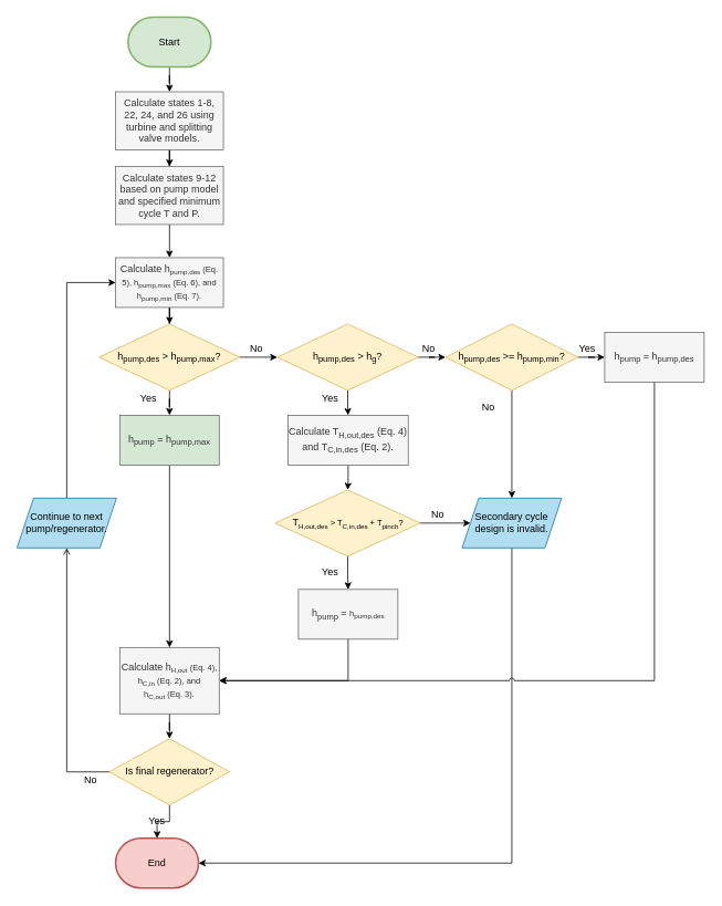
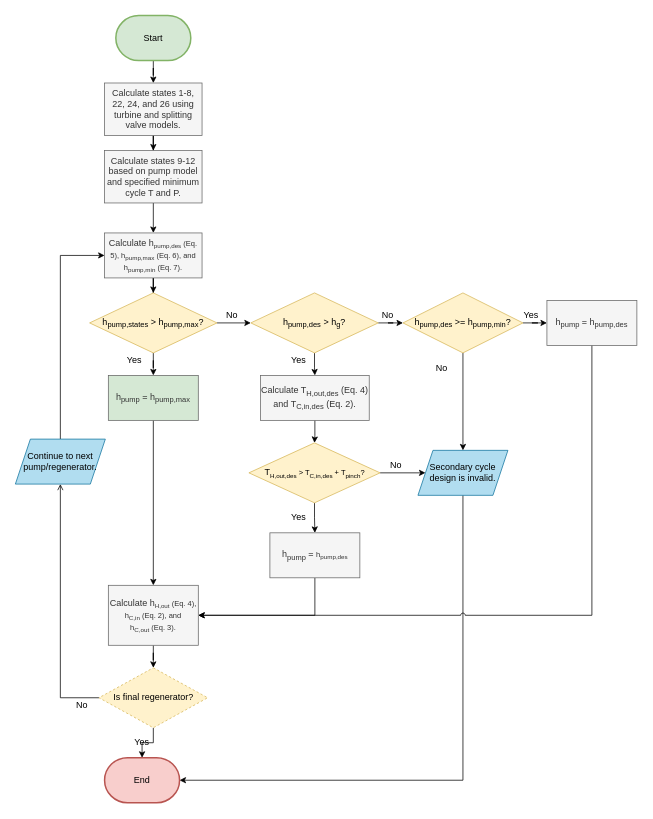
  <mxCell id="0" />
  <mxCell id="1" parent="0" />
  <mxCell id="2" value="" style="edgeStyle=orthogonalEdgeStyle;rounded=0;orthogonalLoop=1;jettySize=auto;html=1;" edge="1" parent="1" source="3" target="5"><mxGeometry relative="1" as="geometry" /></mxCell>
  <mxCell id="3" value="Calculate states 1-8, 22, 24, and 26 using turbine and splitting valve models." style="rounded=0;whiteSpace=wrap;html=1;fillColor=#f5f5f5;strokeColor=#666666;fontColor=#333333;" vertex="1" parent="1"><mxGeometry x="139" y="110" width="130" height="70" as="geometry" /></mxCell>
  <mxCell id="4" value="" style="edgeStyle=orthogonalEdgeStyle;rounded=0;orthogonalLoop=1;jettySize=auto;html=1;" edge="1" parent="1" source="5" target="7"><mxGeometry relative="1" as="geometry" /></mxCell>
  <mxCell id="5" value="Calculate states 9-12 based on pump model and specified minimum cycle T and P." style="rounded=0;whiteSpace=wrap;html=1;fillColor=#f5f5f5;strokeColor=#666666;fontColor=#333333;" vertex="1" parent="1"><mxGeometry x="139" y="200" width="130" height="70" as="geometry" /></mxCell>
  <mxCell id="6" value="" style="edgeStyle=orthogonalEdgeStyle;rounded=0;orthogonalLoop=1;jettySize=auto;html=1;" edge="1" parent="1" source="7" target="10"><mxGeometry relative="1" as="geometry" /></mxCell>
  <mxCell id="7" value="Calculate h&lt;span style=&quot;font-size: 10px&quot;&gt;&lt;sub&gt;pump,des&lt;/sub&gt;&amp;nbsp;(Eq. 5), h&lt;sub&gt;pump,max&lt;/sub&gt;&amp;nbsp;(Eq. 6), and h&lt;sub&gt;pump,min&lt;/sub&gt;&amp;nbsp;(Eq. 7).&lt;br&gt;&lt;/span&gt;" style="rounded=0;whiteSpace=wrap;html=1;fillColor=#f5f5f5;strokeColor=#666666;fontColor=#333333;" vertex="1" parent="1"><mxGeometry x="139" y="310" width="130" height="60" as="geometry" /></mxCell>
  <mxCell id="8" value="" style="edgeStyle=orthogonalEdgeStyle;rounded=0;orthogonalLoop=1;jettySize=auto;html=1;" edge="1" parent="1" source="10" target="15"><mxGeometry relative="1" as="geometry" /></mxCell>
  <mxCell id="9" value="" style="edgeStyle=orthogonalEdgeStyle;rounded=0;orthogonalLoop=1;jettySize=auto;html=1;" edge="1" parent="1" source="10" target="12"><mxGeometry relative="1" as="geometry" /></mxCell>
- <mxCell id="10" value="h&lt;sub&gt;pump,des&lt;/sub&gt;&amp;nbsp;&amp;gt; h&lt;sub&gt;pump,max&lt;/sub&gt;?" style="rhombus;whiteSpace=wrap;html=1;fillColor=#fff2cc;strokeColor=#d6b656;" vertex="1" parent="1"><mxGeometry x="119" y="390" width="170" height="80" as="geometry" /></mxCell>
+ <mxCell id="10" value="h&lt;sub&gt;pump,states&lt;/sub&gt;&amp;nbsp;&amp;gt; h&lt;sub&gt;pump,max&lt;/sub&gt;?" style="rhombus;whiteSpace=wrap;html=1;fillColor=#fff2cc;strokeColor=#d6b656;" vertex="1" parent="1"><mxGeometry x="119" y="390" width="170" height="80" as="geometry" /></mxCell>
  <mxCell id="11" style="edgeStyle=orthogonalEdgeStyle;rounded=0;jumpStyle=arc;orthogonalLoop=1;jettySize=auto;html=1;exitX=0.5;exitY=1;exitDx=0;exitDy=0;entryX=0.5;entryY=0;entryDx=0;entryDy=0;" edge="1" parent="1" source="12" target="31"><mxGeometry relative="1" as="geometry" /></mxCell>
  <mxCell id="12" value="h&lt;sub&gt;pump&lt;/sub&gt;&amp;nbsp;= h&lt;sub&gt;pump,max&lt;/sub&gt;" style="rounded=0;whiteSpace=wrap;html=1;fillColor=#d5e8d4;strokeColor=#666666;fontColor=#333333;" vertex="1" parent="1"><mxGeometry x="144" y="500" width="120" height="60" as="geometry" /></mxCell>
  <mxCell id="13" value="" style="edgeStyle=orthogonalEdgeStyle;rounded=0;orthogonalLoop=1;jettySize=auto;html=1;" edge="1" parent="1" source="15" target="29"><mxGeometry relative="1" as="geometry" /></mxCell>
  <mxCell id="14" value="" style="edgeStyle=orthogonalEdgeStyle;rounded=0;orthogonalLoop=1;jettySize=auto;html=1;" edge="1" parent="1" source="15" target="17"><mxGeometry relative="1" as="geometry" /></mxCell>
  <mxCell id="15" value="h&lt;sub&gt;pump,des&lt;/sub&gt;&amp;nbsp;&amp;gt; h&lt;sub&gt;g&lt;/sub&gt;?" style="rhombus;whiteSpace=wrap;html=1;fillColor=#fff2cc;strokeColor=#d6b656;" vertex="1" parent="1"><mxGeometry x="334" y="390" width="170" height="80" as="geometry" /></mxCell>
  <mxCell id="16" value="" style="edgeStyle=orthogonalEdgeStyle;rounded=0;orthogonalLoop=1;jettySize=auto;html=1;" edge="1" parent="1" source="17" target="20"><mxGeometry relative="1" as="geometry" /></mxCell>
  <mxCell id="17" value="Calculate T&lt;sub&gt;H,out,des&lt;/sub&gt;&amp;nbsp;(Eq. 4) and T&lt;sub&gt;C,in,des&lt;/sub&gt;&amp;nbsp;(Eq. 2)." style="rounded=0;whiteSpace=wrap;html=1;fillColor=#f5f5f5;strokeColor=#666666;fontColor=#333333;" vertex="1" parent="1"><mxGeometry x="347" y="500" width="145" height="60" as="geometry" /></mxCell>
  <mxCell id="18" value="" style="edgeStyle=orthogonalEdgeStyle;rounded=0;orthogonalLoop=1;jettySize=auto;html=1;" edge="1" parent="1" source="20" target="22"><mxGeometry relative="1" as="geometry" /></mxCell>
  <mxCell id="19" value="" style="edgeStyle=orthogonalEdgeStyle;rounded=0;orthogonalLoop=1;jettySize=auto;html=1;" edge="1" parent="1" source="20" target="24"><mxGeometry relative="1" as="geometry" /></mxCell>
  <mxCell id="20" value="T&lt;span style=&quot;font-size: 10px&quot;&gt;&lt;sub&gt;H,out,des&lt;/sub&gt;&amp;nbsp;&amp;gt; T&lt;sub&gt;C,in,des&lt;/sub&gt;&amp;nbsp;+ T&lt;sub&gt;pinch&lt;/sub&gt;?&lt;/span&gt;" style="rhombus;whiteSpace=wrap;html=1;fillColor=#fff2cc;strokeColor=#d6b656;" vertex="1" parent="1"><mxGeometry x="331.5" y="590" width="175" height="80" as="geometry" /></mxCell>
  <mxCell id="21" style="edgeStyle=orthogonalEdgeStyle;rounded=0;jumpStyle=arc;orthogonalLoop=1;jettySize=auto;html=1;exitX=0.5;exitY=1;exitDx=0;exitDy=0;entryX=1;entryY=0.5;entryDx=0;entryDy=0;entryPerimeter=0;" edge="1" parent="1" source="22" target="47"><mxGeometry relative="1" as="geometry" /></mxCell>
  <mxCell id="22" value="Secondary cycle design is invalid." style="shape=parallelogram;perimeter=parallelogramPerimeter;whiteSpace=wrap;html=1;fixedSize=1;fillColor=#b1ddf0;strokeColor=#10739e;" vertex="1" parent="1"><mxGeometry x="557" y="600" width="120" height="60" as="geometry" /></mxCell>
  <mxCell id="23" style="edgeStyle=orthogonalEdgeStyle;rounded=0;orthogonalLoop=1;jettySize=auto;html=1;exitX=0.5;exitY=1;exitDx=0;exitDy=0;entryX=1;entryY=0.5;entryDx=0;entryDy=0;" edge="1" parent="1" source="24" target="31"><mxGeometry relative="1" as="geometry" /></mxCell>
  <mxCell id="24" value="h&lt;sub&gt;pump&lt;/sub&gt;&amp;nbsp;= &lt;span style=&quot;font-size: 10px&quot;&gt;h&lt;sub&gt;pump,des&lt;/sub&gt;&lt;/span&gt;" style="rounded=0;whiteSpace=wrap;html=1;fillColor=#f5f5f5;strokeColor=#666666;fontColor=#333333;" vertex="1" parent="1"><mxGeometry x="359.5" y="710" width="120" height="60" as="geometry" /></mxCell>
  <mxCell id="25" style="edgeStyle=orthogonalEdgeStyle;rounded=0;orthogonalLoop=1;jettySize=auto;html=1;exitX=0.5;exitY=1;exitDx=0;exitDy=0;entryX=1;entryY=0.5;entryDx=0;entryDy=0;jumpStyle=arc;" edge="1" parent="1" source="26" target="31"><mxGeometry relative="1" as="geometry" /></mxCell>
  <mxCell id="26" value="h&lt;sub&gt;pump&lt;/sub&gt;&amp;nbsp;= h&lt;sub&gt;pump,des&lt;/sub&gt;" style="rounded=0;whiteSpace=wrap;html=1;fillColor=#f5f5f5;strokeColor=#666666;fontColor=#333333;" vertex="1" parent="1"><mxGeometry x="729" y="400" width="120" height="60" as="geometry" /></mxCell>
  <mxCell id="27" value="" style="edgeStyle=orthogonalEdgeStyle;rounded=0;orthogonalLoop=1;jettySize=auto;html=1;" edge="1" parent="1" source="29" target="26"><mxGeometry relative="1" as="geometry" /></mxCell>
  <mxCell id="28" value="" style="edgeStyle=orthogonalEdgeStyle;rounded=0;orthogonalLoop=1;jettySize=auto;html=1;" edge="1" parent="1" source="29" target="22"><mxGeometry relative="1" as="geometry" /></mxCell>
  <mxCell id="29" value="&lt;span&gt;h&lt;/span&gt;&lt;sub&gt;pump,des&lt;/sub&gt;&lt;span&gt;&amp;nbsp;&amp;gt;= h&lt;/span&gt;&lt;sub&gt;pump,min&lt;/sub&gt;&lt;span&gt;?&lt;/span&gt;" style="rhombus;whiteSpace=wrap;html=1;fillColor=#fff2cc;strokeColor=#d6b656;" vertex="1" parent="1"><mxGeometry x="537" y="390" width="160" height="80" as="geometry" /></mxCell>
  <mxCell id="30" value="" style="edgeStyle=orthogonalEdgeStyle;rounded=0;orthogonalLoop=1;jettySize=auto;html=1;" edge="1" parent="1" source="31" target="34"><mxGeometry relative="1" as="geometry" /></mxCell>
  <mxCell id="31" value="Calculate h&lt;span style=&quot;font-size: 10px&quot;&gt;&lt;sub&gt;H,out&lt;/sub&gt;&amp;nbsp;(Eq. 4), h&lt;sub&gt;C,in&lt;/sub&gt;&amp;nbsp;(Eq. 2), and h&lt;sub&gt;C,out&lt;/sub&gt;&amp;nbsp;(Eq. 3).&lt;/span&gt;" style="rounded=0;whiteSpace=wrap;html=1;fillColor=#f5f5f5;strokeColor=#666666;fontColor=#333333;" vertex="1" parent="1"><mxGeometry x="144" y="780" width="120" height="80" as="geometry" /></mxCell>
  <mxCell id="32" value="" style="edgeStyle=orthogonalEdgeStyle;rounded=0;jumpStyle=arc;orthogonalLoop=1;jettySize=auto;html=1;" edge="1" parent="1" source="34" target="47"><mxGeometry relative="1" as="geometry" /></mxCell>
  <mxCell id="33" style="edgeStyle=orthogonalEdgeStyle;rounded=0;jumpStyle=arc;orthogonalLoop=1;jettySize=auto;html=1;exitX=0;exitY=0.5;exitDx=0;exitDy=0;entryX=0.5;entryY=1;entryDx=0;entryDy=0;endArrow=open;" edge="1" parent="1" source="34" target="50"><mxGeometry relative="1" as="geometry" /></mxCell>
- <mxCell id="34" value="Is final regenerator?" style="rhombus;whiteSpace=wrap;html=1;fillColor=#fff2cc;strokeColor=#d6b656;" vertex="1" parent="1"><mxGeometry x="131.5" y="890" width="145" height="80" as="geometry" /></mxCell>
+ <mxCell id="34" value="Is final regenerator?" style="rhombus;whiteSpace=wrap;html=1;fillColor=#fff2cc;strokeColor=#d6b656;dashed=1;" vertex="1" parent="1"><mxGeometry x="131.5" y="890" width="145" height="80" as="geometry" /></mxCell>
  <mxCell id="35" value="Yes" style="text;html=1;strokeColor=none;fillColor=none;align=center;verticalAlign=middle;whiteSpace=wrap;rounded=0;" vertex="1" parent="1"><mxGeometry x="159" y="470" width="40" height="20" as="geometry" /></mxCell>
  <mxCell id="36" value="Yes" style="text;html=1;strokeColor=none;fillColor=none;align=center;verticalAlign=middle;whiteSpace=wrap;rounded=0;" vertex="1" parent="1"><mxGeometry x="378" y="470" width="40" height="20" as="geometry" /></mxCell>
  <mxCell id="37" value="Yes" style="text;html=1;strokeColor=none;fillColor=none;align=center;verticalAlign=middle;whiteSpace=wrap;rounded=0;" vertex="1" parent="1"><mxGeometry x="688" y="410" width="40" height="20" as="geometry" /></mxCell>
  <mxCell id="38" value="No" style="text;html=1;strokeColor=none;fillColor=none;align=center;verticalAlign=middle;whiteSpace=wrap;rounded=0;" vertex="1" parent="1"><mxGeometry x="289" y="410" width="40" height="20" as="geometry" /></mxCell>
  <mxCell id="39" value="No" style="text;html=1;strokeColor=none;fillColor=none;align=center;verticalAlign=middle;whiteSpace=wrap;rounded=0;" vertex="1" parent="1"><mxGeometry x="497" y="410" width="40" height="20" as="geometry" /></mxCell>
  <mxCell id="40" value="No" style="text;html=1;strokeColor=none;fillColor=none;align=center;verticalAlign=middle;whiteSpace=wrap;rounded=0;" vertex="1" parent="1"><mxGeometry x="569" y="480" width="40" height="20" as="geometry" /></mxCell>
  <mxCell id="41" value="Yes" style="text;html=1;strokeColor=none;fillColor=none;align=center;verticalAlign=middle;whiteSpace=wrap;rounded=0;" vertex="1" parent="1"><mxGeometry x="378" y="680" width="40" height="20" as="geometry" /></mxCell>
  <mxCell id="42" value="No" style="text;html=1;strokeColor=none;fillColor=none;align=center;verticalAlign=middle;whiteSpace=wrap;rounded=0;" vertex="1" parent="1"><mxGeometry x="508" y="610" width="40" height="20" as="geometry" /></mxCell>
  <mxCell id="43" value="Yes" style="text;html=1;strokeColor=none;fillColor=none;align=center;verticalAlign=middle;whiteSpace=wrap;rounded=0;" vertex="1" parent="1"><mxGeometry x="169" y="980" width="40" height="20" as="geometry" /></mxCell>
  <mxCell id="44" value="No" style="text;html=1;strokeColor=none;fillColor=none;align=center;verticalAlign=middle;whiteSpace=wrap;rounded=0;" vertex="1" parent="1"><mxGeometry x="89" y="930" width="40" height="20" as="geometry" /></mxCell>
  <mxCell id="45" value="" style="edgeStyle=orthogonalEdgeStyle;rounded=0;jumpStyle=arc;orthogonalLoop=1;jettySize=auto;html=1;" edge="1" parent="1" source="46" target="3"><mxGeometry relative="1" as="geometry" /></mxCell>
  <mxCell id="46" value="Start" style="strokeWidth=2;html=1;shape=mxgraph.flowchart.terminator;whiteSpace=wrap;fillColor=#d5e8d4;strokeColor=#82b366;" vertex="1" parent="1"><mxGeometry x="154" y="20" width="100" height="60" as="geometry" /></mxCell>
  <mxCell id="47" value="End" style="strokeWidth=2;html=1;shape=mxgraph.flowchart.terminator;whiteSpace=wrap;fillColor=#f8cecc;strokeColor=#b85450;" vertex="1" parent="1"><mxGeometry x="139" y="1010" width="100" height="60" as="geometry" /></mxCell>
  <mxCell id="48" style="edgeStyle=orthogonalEdgeStyle;rounded=0;jumpStyle=arc;orthogonalLoop=1;jettySize=auto;html=1;exitX=0.5;exitY=1;exitDx=0;exitDy=0;" edge="1" parent="1" source="43" target="43"><mxGeometry relative="1" as="geometry" /></mxCell>
  <mxCell id="49" style="edgeStyle=orthogonalEdgeStyle;rounded=0;jumpStyle=arc;orthogonalLoop=1;jettySize=auto;html=1;exitX=0.5;exitY=0;exitDx=0;exitDy=0;entryX=0;entryY=0.5;entryDx=0;entryDy=0;" edge="1" parent="1" source="50" target="7"><mxGeometry relative="1" as="geometry" /></mxCell>
- <mxCell id="50" value="Continue to next pump/regenerator." style="shape=parallelogram;perimeter=parallelogramPerimeter;whiteSpace=wrap;html=1;fixedSize=1;fillColor=#b1ddf0;strokeColor=#10739e;" vertex="1" parent="1"><mxGeometry x="20" y="600" width="120" height="60" as="geometry" /></mxCell>
+ <mxCell id="50" value="Continue to next pump/regenerator." style="shape=parallelogram;perimeter=parallelogramPerimeter;whiteSpace=wrap;html=1;fixedSize=1;fillColor=#b1ddf0;strokeColor=#10739e;" vertex="1" parent="1"><mxGeometry x="20" y="585" width="120" height="60" as="geometry" /></mxCell>
